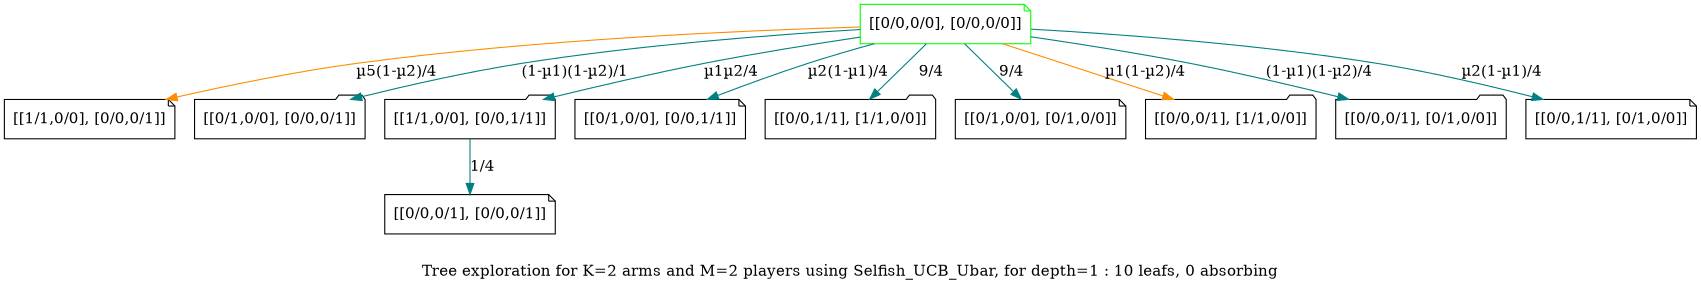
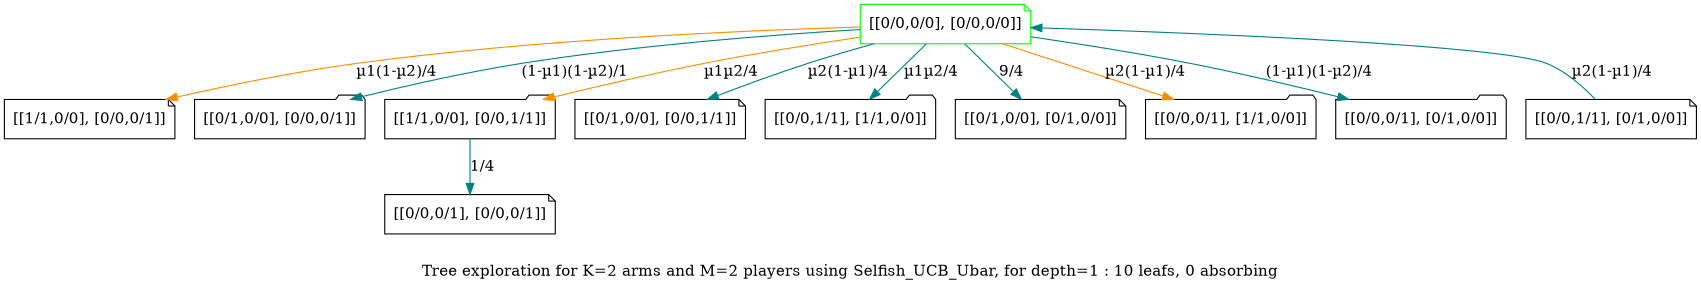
  digraph {
    label="Tree exploration for K=2 arms and M=2 players using Selfish_UCB_Ubar, for depth=1 : 10 leafs, 0 absorbing"
    node [shape=note]
    edge [color=teal]
    n1 [color=green label="[[0/0,0/0], [0/0,0/0]]"]
    n2 [label="[[1/1,0/0], [0/0,0/1]]"]
    n3 [label="[[0/1,0/0], [0/0,0/1]]" shape=folder]
    n4 [label="[[1/1,0/0], [0/0,1/1]]" shape=folder]
    n5 [label="[[0/1,0/0], [0/0,1/1]]"]
    n6 [label="[[0/0,1/1], [1/1,0/0]]" shape=folder]
    n7 [label="[[0/1,0/0], [0/1,0/0]]"]
    n8 [label="[[0/0,0/1], [1/1,0/0]]" shape=folder]
    n9 [label="[[0/0,0/1], [0/1,0/0]]" shape=folder]
    n10 [label="[[0/0,1/1], [0/1,0/0]]"]
    n11 [label="[[0/0,0/1], [0/0,0/1]]"]
-   n1 -> n2 [color=darkorange label="µ5(1-µ2)/4"]
+   n1 -> n2 [color=darkorange label="µ1(1-µ2)/4"]
    n1 -> n3 [label="(1-µ1)(1-µ2)/1"]
-   n1 -> n4 [label="µ1µ2/4"]
+   n1 -> n4 [color=darkorange label="µ1µ2/4"]
    n1 -> n5 [label="µ2(1-µ1)/4"]
-   n1 -> n6 [label="9/4"]
+   n1 -> n6 [label="µ1µ2/4"]
    n1 -> n7 [label="9/4"]
-   n1 -> n8 [color=darkorange label="µ1(1-µ2)/4"]
+   n1 -> n8 [color=darkorange label="µ2(1-µ1)/4"]
    n1 -> n9 [label="(1-µ1)(1-µ2)/4"]
-   n1 -> n10 [label="µ2(1-µ1)/4"]
+   n10 -> n1 [label="µ2(1-µ1)/4"]
    n4 -> n11 [label="1/4"]
  }
